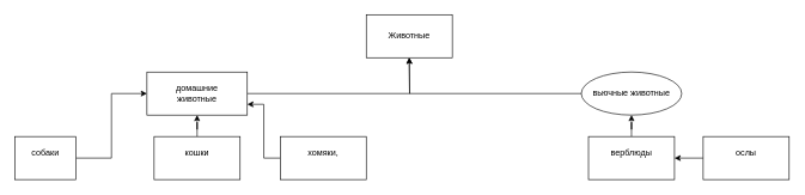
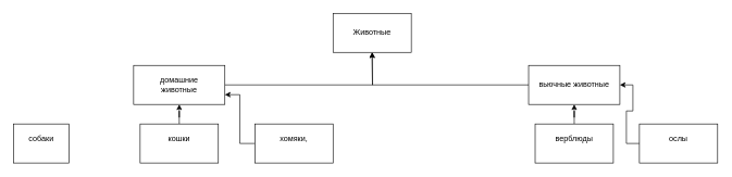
  <mxCell id="0" />
  <mxCell id="1" parent="0" />
  <mxCell id="2" value="Животные" style="rounded=0;whiteSpace=wrap;html=1;" vertex="1" parent="1"><mxGeometry x="510" y="20" width="120" height="60" as="geometry" /></mxCell>
  <mxCell id="3" style="edgeStyle=orthogonalEdgeStyle;rounded=0;orthogonalLoop=1;jettySize=auto;html=1;exitX=1;exitY=0.5;exitDx=0;exitDy=0;" edge="1" parent="1" source="4"><mxGeometry relative="1" as="geometry"><mxPoint x="570" y="80" as="targetPoint" /></mxGeometry></mxCell>
  <mxCell id="4" value="домашние&lt;br/&gt;животные" style="rounded=0;whiteSpace=wrap;html=1;" vertex="1" parent="1"><mxGeometry x="204" y="100" width="140" height="60" as="geometry" /></mxCell>
  <mxCell id="5" style="edgeStyle=orthogonalEdgeStyle;rounded=0;orthogonalLoop=1;jettySize=auto;html=1;" edge="1" parent="1" source="6"><mxGeometry relative="1" as="geometry"><mxPoint x="570" y="80" as="targetPoint" /></mxGeometry></mxCell>
- <mxCell id="6" value="вьючные животные" style="ellipse;whiteSpace=wrap;html=1;" vertex="1" parent="1"><mxGeometry x="810" y="100" width="140" height="60" as="geometry" /></mxCell>
- <mxCell id="7" style="edgeStyle=orthogonalEdgeStyle;rounded=0;orthogonalLoop=1;jettySize=auto;html=1;entryX=0;entryY=0.5;entryDx=0;entryDy=0;" edge="1" parent="1" source="8" target="4"><mxGeometry relative="1" as="geometry" /></mxCell>
+ <mxCell id="6" value="вьючные животные" style="rounded=0;whiteSpace=wrap;html=1;" vertex="1" parent="1"><mxGeometry x="810" y="100" width="140" height="60" as="geometry" /></mxCell>
  <mxCell id="8" value="&#10;собаки&#10;&#10;" style="rounded=0;whiteSpace=wrap;html=1;" vertex="1" parent="1"><mxGeometry x="20" y="190" width="85" height="60" as="geometry" /></mxCell>
  <mxCell id="9" style="edgeStyle=orthogonalEdgeStyle;rounded=0;orthogonalLoop=1;jettySize=auto;html=1;entryX=0.5;entryY=1;entryDx=0;entryDy=0;" edge="1" parent="1" source="10" target="4"><mxGeometry relative="1" as="geometry" /></mxCell>
  <mxCell id="10" value="&#10;кошки&#10;&#10;" style="rounded=0;whiteSpace=wrap;html=1;" vertex="1" parent="1"><mxGeometry x="214" y="190" width="120" height="60" as="geometry" /></mxCell>
  <mxCell id="11" style="edgeStyle=orthogonalEdgeStyle;rounded=0;orthogonalLoop=1;jettySize=auto;html=1;entryX=1;entryY=0.75;entryDx=0;entryDy=0;" edge="1" parent="1" source="12" target="4"><mxGeometry relative="1" as="geometry" /></mxCell>
  <mxCell id="12" value="&#10;хомяки,&#10;&#10;" style="rounded=0;whiteSpace=wrap;html=1;" vertex="1" parent="1"><mxGeometry x="390" y="190" width="120" height="60" as="geometry" /></mxCell>
  <mxCell id="13" style="edgeStyle=orthogonalEdgeStyle;rounded=0;orthogonalLoop=1;jettySize=auto;html=1;entryX=0.5;entryY=1;entryDx=0;entryDy=0;" edge="1" parent="1" source="14" target="6"><mxGeometry relative="1" as="geometry" /></mxCell>
  <mxCell id="14" value="&#10;верблюды&#10;&#10;" style="rounded=0;whiteSpace=wrap;html=1;" vertex="1" parent="1"><mxGeometry x="820" y="190" width="120" height="60" as="geometry" /></mxCell>
- <mxCell id="15" style="edgeStyle=orthogonalEdgeStyle;rounded=0;orthogonalLoop=1;jettySize=auto;html=1;" edge="1" parent="1" source="16" target="14"><mxGeometry relative="1" as="geometry" /></mxCell>
+ <mxCell id="15" style="edgeStyle=orthogonalEdgeStyle;rounded=0;orthogonalLoop=1;jettySize=auto;html=1;entryX=1;entryY=0.5;entryDx=0;entryDy=0;" edge="1" parent="1" source="16" target="6"><mxGeometry relative="1" as="geometry" /></mxCell>
  <mxCell id="16" value="&#10;ослы&#10;&#10;" style="rounded=0;whiteSpace=wrap;html=1;" vertex="1" parent="1"><mxGeometry x="980" y="190" width="120" height="60" as="geometry" /></mxCell>
